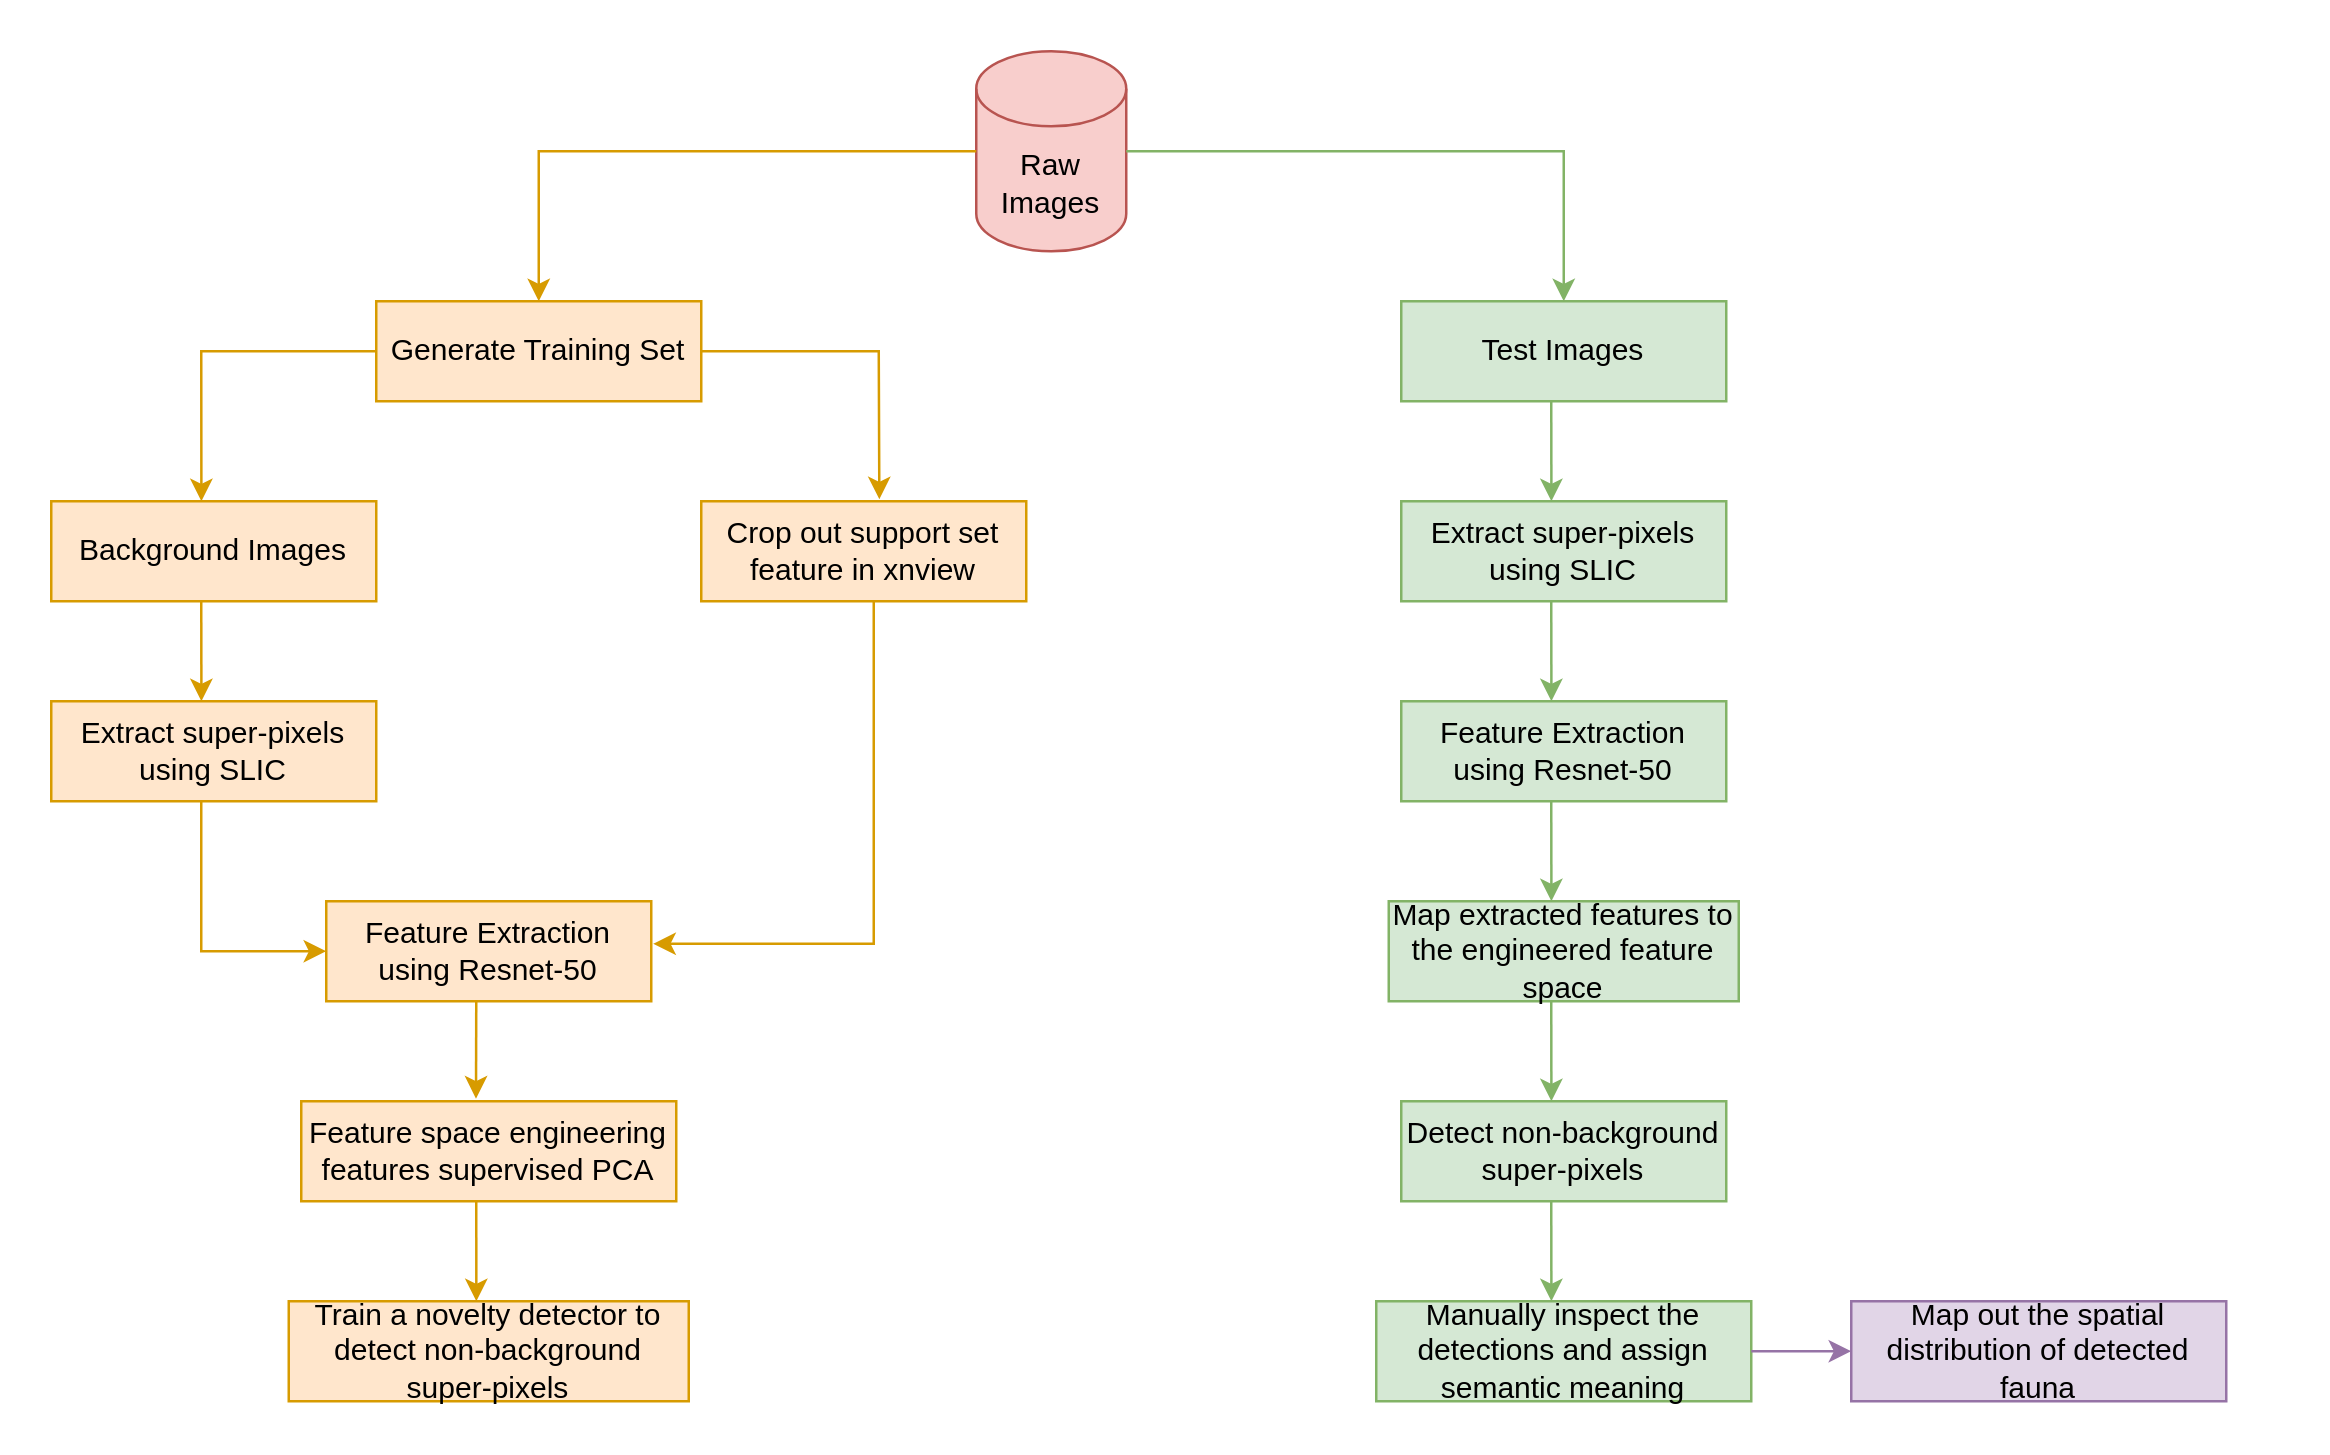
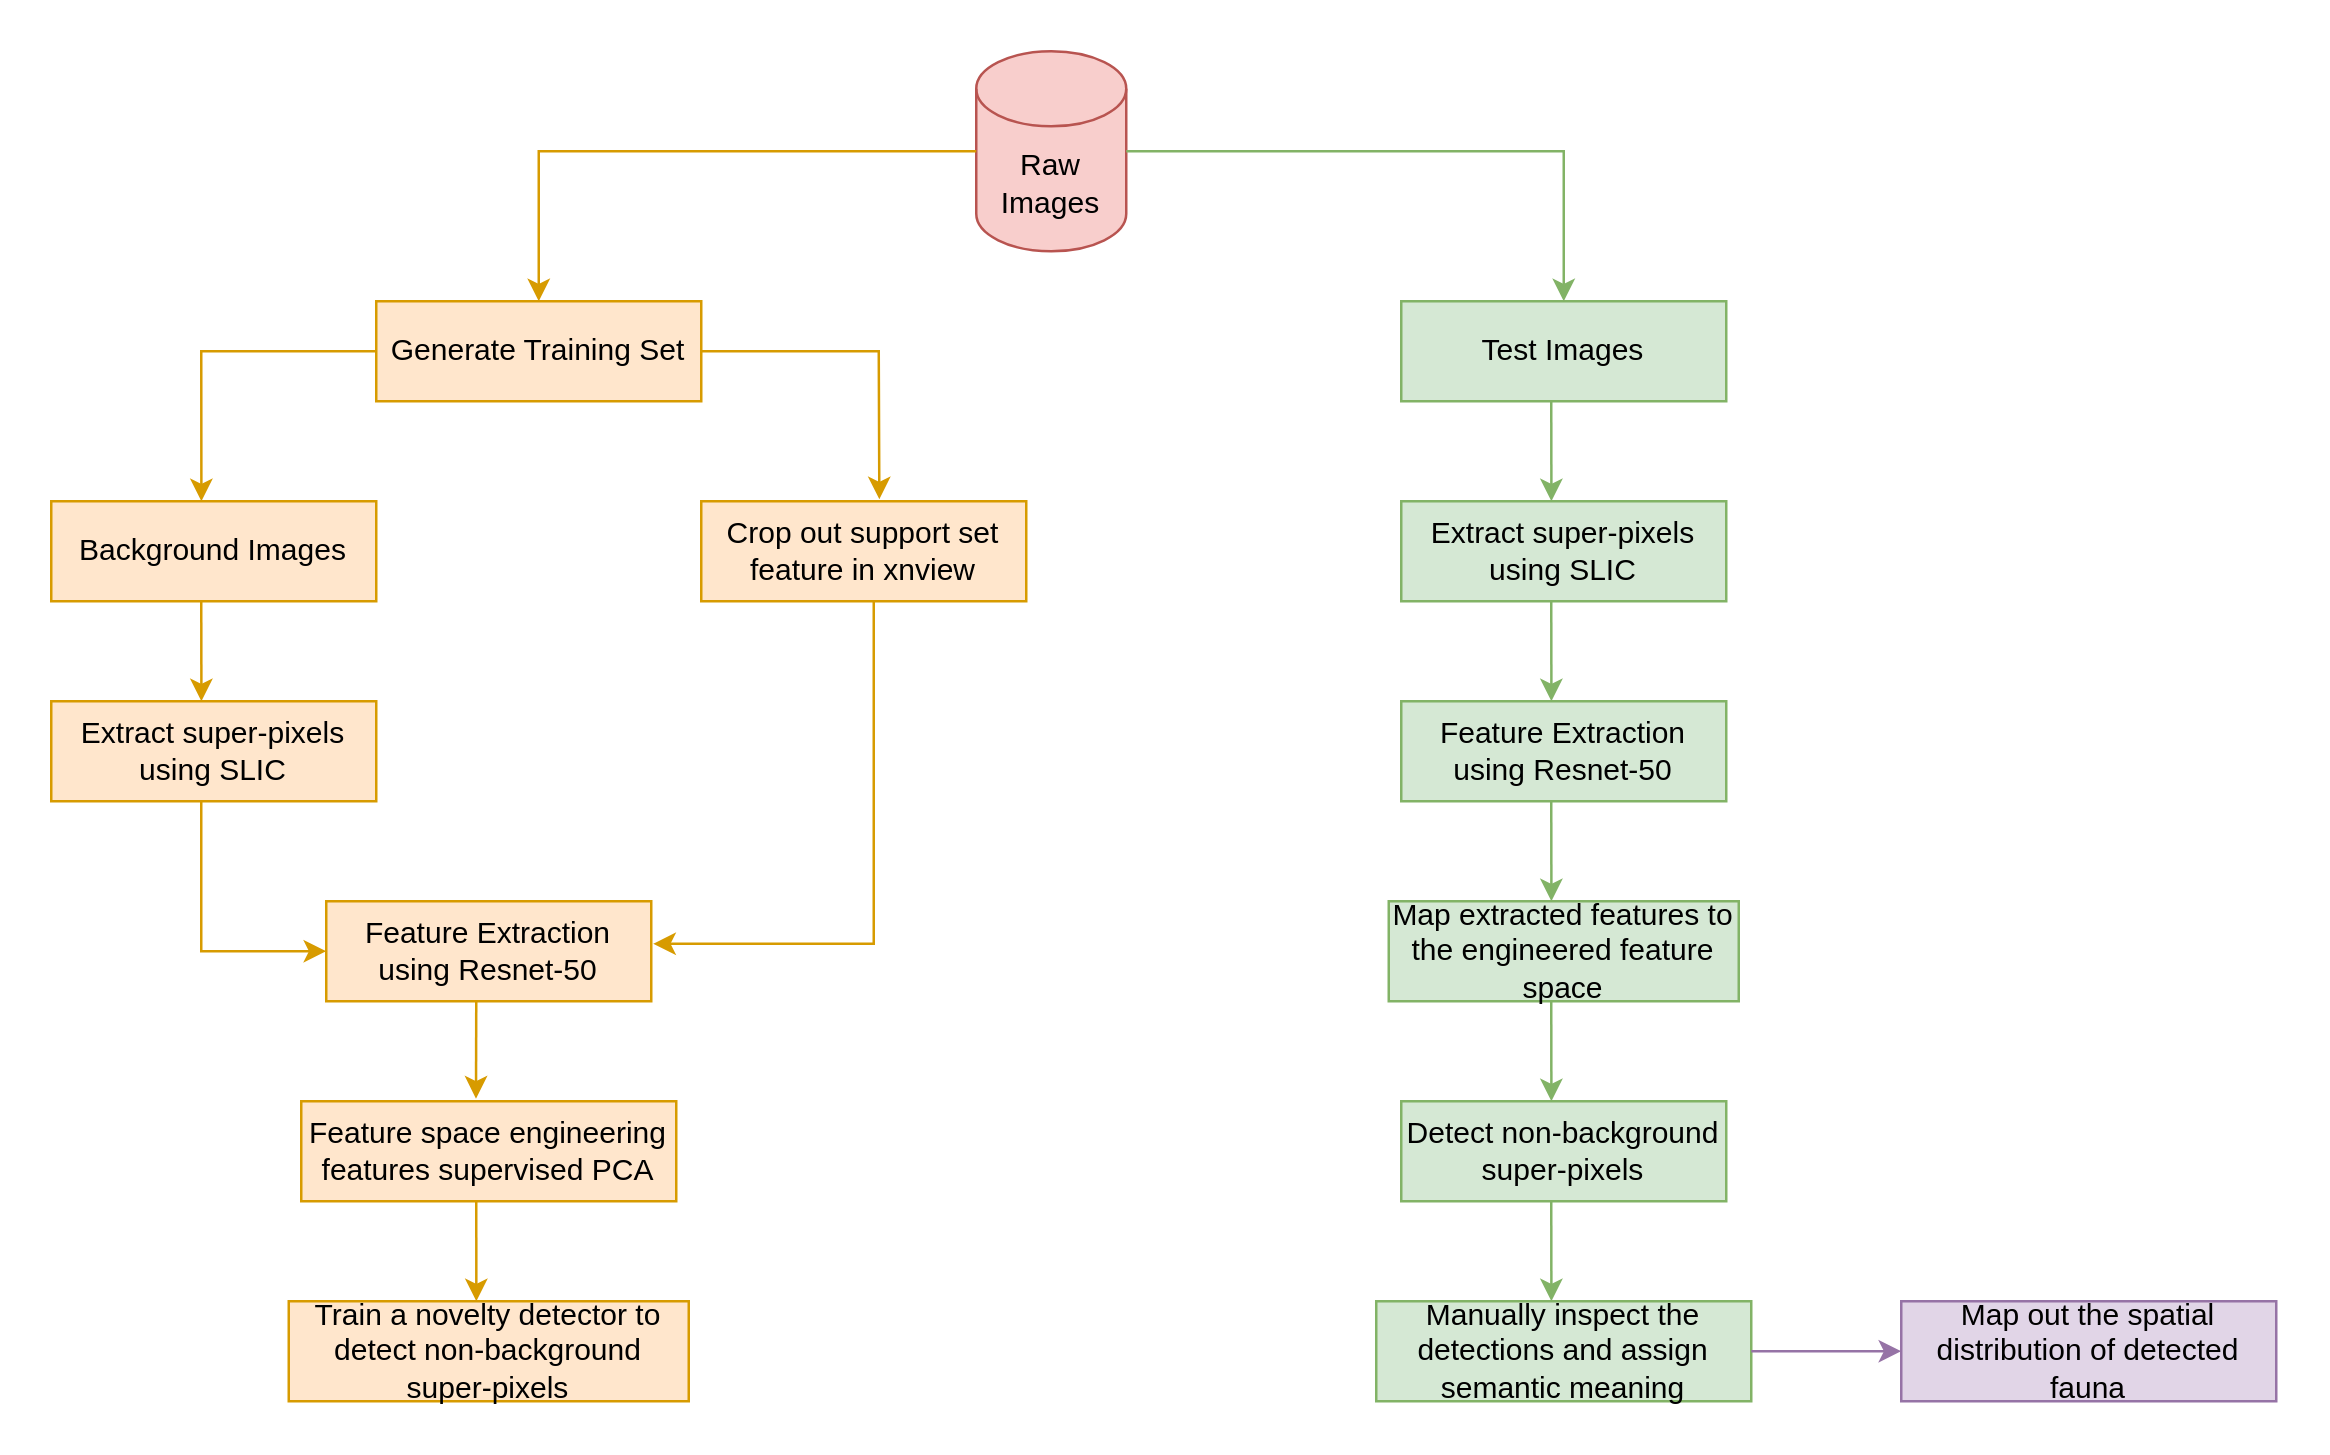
  <mxCell id="0" />
  <mxCell id="1" parent="0" />
  <mxCell id="2" value="Raw Images" style="shape=cylinder3;whiteSpace=wrap;html=1;boundedLbl=1;backgroundOutline=1;size=15;fillColor=#f8cecc;strokeColor=#b85450;" vertex="1" parent="1"><mxGeometry x="390" y="20" width="60" height="80" as="geometry" /></mxCell>
  <mxCell id="3" value="Generate Training Set" style="rounded=0;whiteSpace=wrap;html=1;fillColor=#ffe6cc;strokeColor=#d79b00;" vertex="1" parent="1"><mxGeometry x="150" y="120" width="130" height="40" as="geometry" /></mxCell>
  <mxCell id="4" value="Background Images" style="rounded=0;whiteSpace=wrap;html=1;fillColor=#ffe6cc;strokeColor=#d79b00;" vertex="1" parent="1"><mxGeometry x="20" y="200" width="130" height="40" as="geometry" /></mxCell>
  <mxCell id="5" value="Crop out support set feature in xnview" style="rounded=0;whiteSpace=wrap;html=1;fillColor=#ffe6cc;strokeColor=#d79b00;" vertex="1" parent="1"><mxGeometry x="280" y="200" width="130" height="40" as="geometry" /></mxCell>
  <mxCell id="6" value="Extract super-pixels using SLIC" style="rounded=0;whiteSpace=wrap;html=1;fillColor=#ffe6cc;strokeColor=#d79b00;" vertex="1" parent="1"><mxGeometry x="20" y="280" width="130" height="40" as="geometry" /></mxCell>
  <mxCell id="7" value="Feature Extraction using Resnet-50" style="rounded=0;whiteSpace=wrap;html=1;fillColor=#ffe6cc;strokeColor=#d79b00;" vertex="1" parent="1"><mxGeometry x="130" y="360" width="130" height="40" as="geometry" /></mxCell>
  <mxCell id="8" value="Feature space engineering features supervised PCA" style="rounded=0;whiteSpace=wrap;html=1;fillColor=#ffe6cc;strokeColor=#d79b00;" vertex="1" parent="1"><mxGeometry x="120" y="440" width="150" height="40" as="geometry" /></mxCell>
  <mxCell id="9" value="Train a novelty detector to detect non-background super-pixels" style="rounded=0;whiteSpace=wrap;html=1;fillColor=#ffe6cc;strokeColor=#d79b00;" vertex="1" parent="1"><mxGeometry x="115" y="520" width="160" height="40" as="geometry" /></mxCell>
  <mxCell id="10" value="Test Images" style="rounded=0;whiteSpace=wrap;html=1;fillColor=#d5e8d4;strokeColor=#82b366;" vertex="1" parent="1"><mxGeometry x="560" y="120" width="130" height="40" as="geometry" /></mxCell>
  <mxCell id="11" value="Extract super-pixels using SLIC" style="rounded=0;whiteSpace=wrap;html=1;fillColor=#d5e8d4;strokeColor=#82b366;" vertex="1" parent="1"><mxGeometry x="560" y="200" width="130" height="40" as="geometry" /></mxCell>
  <mxCell id="12" value="Feature Extraction using Resnet-50" style="rounded=0;whiteSpace=wrap;html=1;fillColor=#d5e8d4;strokeColor=#82b366;" vertex="1" parent="1"><mxGeometry x="560" y="280" width="130" height="40" as="geometry" /></mxCell>
  <mxCell id="13" value="Map extracted features to the engineered feature space" style="rounded=0;whiteSpace=wrap;html=1;fillColor=#d5e8d4;strokeColor=#82b366;" vertex="1" parent="1"><mxGeometry x="555" y="360" width="140" height="40" as="geometry" /></mxCell>
  <mxCell id="14" value="Detect non-background super-pixels" style="rounded=0;whiteSpace=wrap;html=1;fillColor=#d5e8d4;strokeColor=#82b366;" vertex="1" parent="1"><mxGeometry x="560" y="440" width="130" height="40" as="geometry" /></mxCell>
  <mxCell id="15" value="Manually inspect the detections and assign semantic meaning" style="rounded=0;whiteSpace=wrap;html=1;fillColor=#d5e8d4;strokeColor=#82b366;" vertex="1" parent="1"><mxGeometry x="550" y="520" width="150" height="40" as="geometry" /></mxCell>
- <mxCell id="16" value="Map out the spatial distribution of detected fauna" style="rounded=0;whiteSpace=wrap;html=1;fillColor=#e1d5e7;strokeColor=#9673a6;" vertex="1" parent="1"><mxGeometry x="740" y="520" width="150" height="40" as="geometry" /></mxCell>
+ <mxCell id="16" value="Map out the spatial distribution of detected fauna" style="rounded=0;whiteSpace=wrap;html=1;fillColor=#e1d5e7;strokeColor=#9673a6;" vertex="1" parent="1"><mxGeometry x="760" y="520" width="150" height="40" as="geometry" /></mxCell>
  <mxCell id="17" value="" style="endArrow=classic;html=1;rounded=0;entryX=0.462;entryY=0;entryDx=0;entryDy=0;entryPerimeter=0;fillColor=#ffe6cc;strokeColor=#d79b00;" edge="1" parent="1" target="6"><mxGeometry width="50" height="50" relative="1" as="geometry"><mxPoint x="80" y="240" as="sourcePoint" /><mxPoint x="130" y="190" as="targetPoint" /></mxGeometry></mxCell>
  <mxCell id="18" value="" style="endArrow=classic;html=1;rounded=0;entryX=0;entryY=0.5;entryDx=0;entryDy=0;fillColor=#ffe6cc;strokeColor=#d79b00;" edge="1" parent="1" target="7"><mxGeometry width="50" height="50" relative="1" as="geometry"><mxPoint x="80" y="320" as="sourcePoint" /><mxPoint x="130" y="270" as="targetPoint" /><Array as="points"><mxPoint x="80" y="380" /></Array></mxGeometry></mxCell>
  <mxCell id="19" value="" style="endArrow=classic;html=1;rounded=0;entryX=1.006;entryY=0.425;entryDx=0;entryDy=0;entryPerimeter=0;fillColor=#ffe6cc;strokeColor=#d79b00;" edge="1" parent="1" target="7"><mxGeometry width="50" height="50" relative="1" as="geometry"><mxPoint x="349" y="240" as="sourcePoint" /><mxPoint x="390" y="190" as="targetPoint" /><Array as="points"><mxPoint x="349" y="377" /></Array></mxGeometry></mxCell>
  <mxCell id="20" value="" style="endArrow=classic;html=1;rounded=0;entryX=0.466;entryY=-0.026;entryDx=0;entryDy=0;entryPerimeter=0;fillColor=#ffe6cc;strokeColor=#d79b00;" edge="1" parent="1" target="8"><mxGeometry width="50" height="50" relative="1" as="geometry"><mxPoint x="190" y="400" as="sourcePoint" /><mxPoint x="240" y="350" as="targetPoint" /></mxGeometry></mxCell>
  <mxCell id="21" value="" style="endArrow=classic;html=1;rounded=0;entryX=0.469;entryY=0;entryDx=0;entryDy=0;entryPerimeter=0;fillColor=#ffe6cc;strokeColor=#d79b00;" edge="1" parent="1" target="9"><mxGeometry width="50" height="50" relative="1" as="geometry"><mxPoint x="190" y="480" as="sourcePoint" /><mxPoint x="240" y="430" as="targetPoint" /></mxGeometry></mxCell>
  <mxCell id="22" value="" style="endArrow=classic;html=1;rounded=0;entryX=0.462;entryY=0;entryDx=0;entryDy=0;entryPerimeter=0;fillColor=#d5e8d4;strokeColor=#82b366;" edge="1" parent="1" target="11"><mxGeometry width="50" height="50" relative="1" as="geometry"><mxPoint x="620" y="160" as="sourcePoint" /><mxPoint x="670" y="110" as="targetPoint" /></mxGeometry></mxCell>
  <mxCell id="23" value="" style="endArrow=classic;html=1;rounded=0;entryX=0.462;entryY=0;entryDx=0;entryDy=0;entryPerimeter=0;fillColor=#d5e8d4;strokeColor=#82b366;" edge="1" parent="1"><mxGeometry width="50" height="50" relative="1" as="geometry"><mxPoint x="620" y="240" as="sourcePoint" /><mxPoint x="620.06" y="280" as="targetPoint" /></mxGeometry></mxCell>
  <mxCell id="24" value="" style="endArrow=classic;html=1;rounded=0;entryX=0.462;entryY=0;entryDx=0;entryDy=0;entryPerimeter=0;fillColor=#d5e8d4;strokeColor=#82b366;" edge="1" parent="1"><mxGeometry width="50" height="50" relative="1" as="geometry"><mxPoint x="620" y="320" as="sourcePoint" /><mxPoint x="620.06" y="360" as="targetPoint" /></mxGeometry></mxCell>
  <mxCell id="25" value="" style="endArrow=classic;html=1;rounded=0;entryX=0.462;entryY=0;entryDx=0;entryDy=0;entryPerimeter=0;fillColor=#d5e8d4;strokeColor=#82b366;" edge="1" parent="1"><mxGeometry width="50" height="50" relative="1" as="geometry"><mxPoint x="620" y="400" as="sourcePoint" /><mxPoint x="620.06" y="440" as="targetPoint" /></mxGeometry></mxCell>
  <mxCell id="26" value="" style="endArrow=classic;html=1;rounded=0;entryX=0.462;entryY=0;entryDx=0;entryDy=0;entryPerimeter=0;fillColor=#d5e8d4;strokeColor=#82b366;" edge="1" parent="1"><mxGeometry width="50" height="50" relative="1" as="geometry"><mxPoint x="620" y="480" as="sourcePoint" /><mxPoint x="620.06" y="520" as="targetPoint" /></mxGeometry></mxCell>
  <mxCell id="27" value="" style="endArrow=classic;html=1;rounded=0;entryX=0;entryY=0.5;entryDx=0;entryDy=0;fillColor=#e1d5e7;strokeColor=#9673a6;" edge="1" parent="1" target="16"><mxGeometry width="50" height="50" relative="1" as="geometry"><mxPoint x="700" y="540" as="sourcePoint" /><mxPoint x="750" y="490" as="targetPoint" /></mxGeometry></mxCell>
  <mxCell id="28" value="" style="endArrow=classic;html=1;rounded=0;entryX=0.462;entryY=0;entryDx=0;entryDy=0;entryPerimeter=0;fillColor=#ffe6cc;strokeColor=#d79b00;" edge="1" parent="1" target="4"><mxGeometry width="50" height="50" relative="1" as="geometry"><mxPoint x="150" y="140" as="sourcePoint" /><mxPoint x="200" y="90" as="targetPoint" /><Array as="points"><mxPoint x="80" y="140" /></Array></mxGeometry></mxCell>
  <mxCell id="29" value="" style="endArrow=classic;html=1;rounded=0;entryX=0.548;entryY=-0.019;entryDx=0;entryDy=0;entryPerimeter=0;fillColor=#ffe6cc;strokeColor=#d79b00;" edge="1" parent="1" target="5"><mxGeometry width="50" height="50" relative="1" as="geometry"><mxPoint x="280" y="140" as="sourcePoint" /><mxPoint x="330" y="90" as="targetPoint" /><Array as="points"><mxPoint x="351" y="140" /></Array></mxGeometry></mxCell>
  <mxCell id="30" value="" style="endArrow=classic;html=1;rounded=0;entryX=0.5;entryY=0;entryDx=0;entryDy=0;fillColor=#ffe6cc;strokeColor=#d79b00;" edge="1" parent="1" target="3"><mxGeometry width="50" height="50" relative="1" as="geometry"><mxPoint x="390" y="60" as="sourcePoint" /><mxPoint x="440" y="10" as="targetPoint" /><Array as="points"><mxPoint x="215" y="60" /></Array></mxGeometry></mxCell>
  <mxCell id="31" value="" style="endArrow=classic;html=1;rounded=0;entryX=0.5;entryY=0;entryDx=0;entryDy=0;fillColor=#d5e8d4;strokeColor=#82b366;" edge="1" parent="1" target="10"><mxGeometry width="50" height="50" relative="1" as="geometry"><mxPoint x="450" y="60" as="sourcePoint" /><mxPoint x="500" y="10" as="targetPoint" /><Array as="points"><mxPoint x="625" y="60" /></Array></mxGeometry></mxCell>
